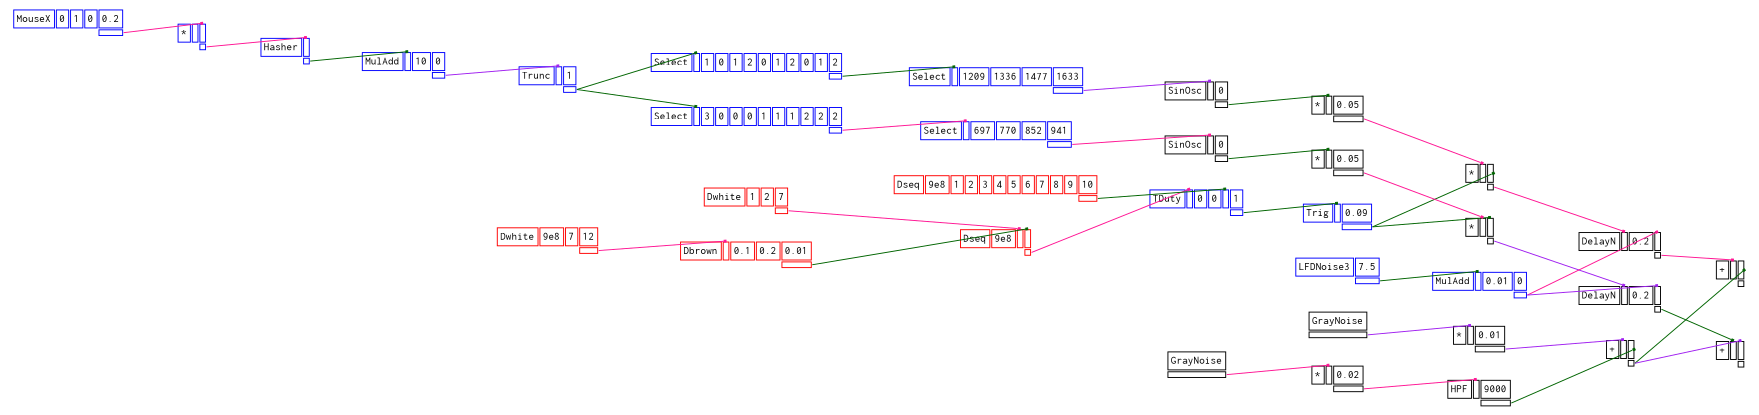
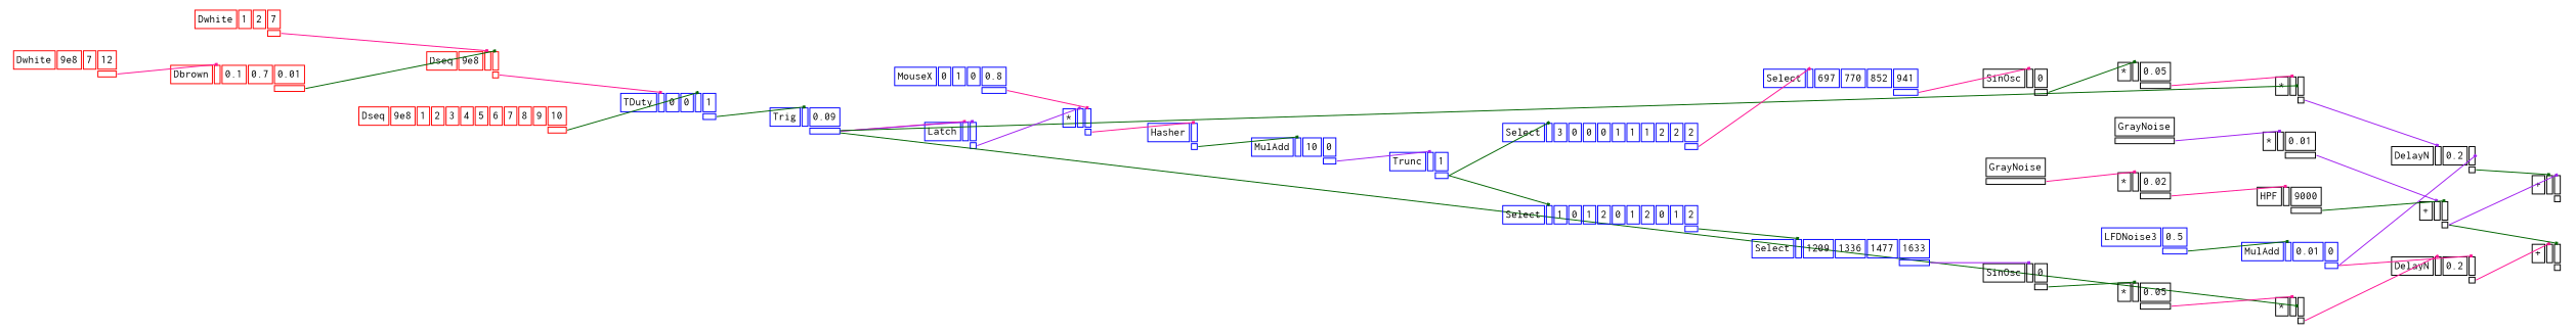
  digraph {
    rankdir=LR
    splines=false
    node [color=black fontname=Courier fontsize=12 shape=plaintext]
    edge [arrowhead=box arrowsize=0.25 color=deeppink headport=i_0 tailport=o_0]
    n1 [color=red label=<<TABLE BORDER="0" CELLBORDER="1"><TR><TD>Dwhite</TD><TD>1</TD><TD>2</TD><TD>7</TD></TR><TR><TD BORDER="0"></TD><TD BORDER="0"></TD><TD BORDER="0"></TD><TD PORT="o_0"></TD></TR></TABLE>>]
    n2 [color=red label=<<TABLE BORDER="0" CELLBORDER="1"><TR><TD>Dseq</TD><TD>9e8</TD><TD PORT="i_1"></TD><TD PORT="i_2"></TD></TR><TR><TD BORDER="0"></TD><TD BORDER="0"></TD><TD BORDER="0"></TD><TD PORT="o_0"></TD></TR></TABLE>>]
    n3 [color=blue label=<<TABLE BORDER="0" CELLBORDER="1"><TR><TD>TDuty</TD><TD PORT="i_0"></TD><TD>0</TD><TD>0</TD><TD PORT="i_3"></TD><TD>1</TD></TR><TR><TD BORDER="0"></TD><TD BORDER="0"></TD><TD BORDER="0"></TD><TD BORDER="0"></TD><TD BORDER="0"></TD><TD PORT="o_0"></TD></TR></TABLE>>]
    n4 [color=red label=<<TABLE BORDER="0" CELLBORDER="1"><TR><TD>Dwhite</TD><TD>9e8</TD><TD>7</TD><TD>12</TD></TR><TR><TD BORDER="0"></TD><TD BORDER="0"></TD><TD BORDER="0"></TD><TD PORT="o_0"></TD></TR></TABLE>>]
-   n5 [color=red label=<<TABLE BORDER="0" CELLBORDER="1"><TR><TD>Dbrown</TD><TD PORT="i_0"></TD><TD>0.1</TD><TD>0.2</TD><TD>0.01</TD></TR><TR><TD BORDER="0"></TD><TD BORDER="0"></TD><TD BORDER="0"></TD><TD BORDER="0"></TD><TD PORT="o_0"></TD></TR></TABLE>>]
+   n5 [color=red label=<<TABLE BORDER="0" CELLBORDER="1"><TR><TD>Dbrown</TD><TD PORT="i_0"></TD><TD>0.1</TD><TD>0.7</TD><TD>0.01</TD></TR><TR><TD BORDER="0"></TD><TD BORDER="0"></TD><TD BORDER="0"></TD><TD BORDER="0"></TD><TD PORT="o_0"></TD></TR></TABLE>>]
    n6 [color=blue label=<<TABLE BORDER="0" CELLBORDER="1"><TR><TD>Trig</TD><TD PORT="i_0"></TD><TD>0.09</TD></TR><TR><TD BORDER="0"></TD><TD BORDER="0"></TD><TD PORT="o_0"></TD></TR></TABLE>>]
    n7 [color=red label=<<TABLE BORDER="0" CELLBORDER="1"><TR><TD>Dseq</TD><TD>9e8</TD><TD>1</TD><TD>2</TD><TD>3</TD><TD>4</TD><TD>5</TD><TD>6</TD><TD>7</TD><TD>8</TD><TD>9</TD><TD>10</TD></TR><TR><TD BORDER="0"></TD><TD BORDER="0"></TD><TD BORDER="0"></TD><TD BORDER="0"></TD><TD BORDER="0"></TD><TD BORDER="0"></TD><TD BORDER="0"></TD><TD BORDER="0"></TD><TD BORDER="0"></TD><TD BORDER="0"></TD><TD BORDER="0"></TD><TD PORT="o_0"></TD></TR></TABLE>>]
+   n8 [color=blue label=<<TABLE BORDER="0" CELLBORDER="1"><TR><TD>Latch</TD><TD PORT="i_0"></TD><TD PORT="i_1"></TD></TR><TR><TD BORDER="0"></TD><TD BORDER="0"></TD><TD PORT="o_0"></TD></TR></TABLE>>]
    n9 [label=<<TABLE BORDER="0" CELLBORDER="1"><TR><TD>*</TD><TD PORT="i_0"></TD><TD PORT="i_1"></TD></TR><TR><TD BORDER="0"></TD><TD BORDER="0"></TD><TD PORT="o_0"></TD></TR></TABLE>>]
    n10 [label=<<TABLE BORDER="0" CELLBORDER="1"><TR><TD>*</TD><TD PORT="i_0"></TD><TD PORT="i_1"></TD></TR><TR><TD BORDER="0"></TD><TD BORDER="0"></TD><TD PORT="o_0"></TD></TR></TABLE>>]
    n11 [color=blue label=<<TABLE BORDER="0" CELLBORDER="1"><TR><TD>*</TD><TD PORT="i_0"></TD><TD PORT="i_1"></TD></TR><TR><TD BORDER="0"></TD><TD BORDER="0"></TD><TD PORT="o_0"></TD></TR></TABLE>>]
    n12 [label=<<TABLE BORDER="0" CELLBORDER="1"><TR><TD>DelayN</TD><TD PORT="i_0"></TD><TD>0.2</TD><TD PORT="i_2"></TD></TR><TR><TD BORDER="0"></TD><TD BORDER="0"></TD><TD BORDER="0"></TD><TD PORT="o_0"></TD></TR></TABLE>>]
    n13 [label=<<TABLE BORDER="0" CELLBORDER="1"><TR><TD>DelayN</TD><TD PORT="i_0"></TD><TD>0.2</TD><TD PORT="i_2"></TD></TR><TR><TD BORDER="0"></TD><TD BORDER="0"></TD><TD BORDER="0"></TD><TD PORT="o_0"></TD></TR></TABLE>>]
    n14 [color=blue label=<<TABLE BORDER="0" CELLBORDER="1"><TR><TD>Hasher</TD><TD PORT="i_0"></TD></TR><TR><TD BORDER="0"></TD><TD PORT="o_0"></TD></TR></TABLE>>]
-   n15 [color=blue label=<<TABLE BORDER="0" CELLBORDER="1"><TR><TD>MouseX</TD><TD>0</TD><TD>1</TD><TD>0</TD><TD>0.2</TD></TR><TR><TD BORDER="0"></TD><TD BORDER="0"></TD><TD BORDER="0"></TD><TD BORDER="0"></TD><TD PORT="o_0"></TD></TR></TABLE>>]
+   n15 [color=blue label=<<TABLE BORDER="0" CELLBORDER="1"><TR><TD>MouseX</TD><TD>0</TD><TD>1</TD><TD>0</TD><TD>0.8</TD></TR><TR><TD BORDER="0"></TD><TD BORDER="0"></TD><TD BORDER="0"></TD><TD BORDER="0"></TD><TD PORT="o_0"></TD></TR></TABLE>>]
    n16 [color=blue label=<<TABLE BORDER="0" CELLBORDER="1"><TR><TD>MulAdd</TD><TD PORT="i_0"></TD><TD>10</TD><TD>0</TD></TR><TR><TD BORDER="0"></TD><TD BORDER="0"></TD><TD BORDER="0"></TD><TD PORT="o_0"></TD></TR></TABLE>>]
    n17 [color=blue label=<<TABLE BORDER="0" CELLBORDER="1"><TR><TD>Trunc</TD><TD PORT="i_0"></TD><TD>1</TD></TR><TR><TD BORDER="0"></TD><TD BORDER="0"></TD><TD PORT="o_0"></TD></TR></TABLE>>]
    n18 [color=blue label=<<TABLE BORDER="0" CELLBORDER="1"><TR><TD>Select</TD><TD PORT="i_0"></TD><TD>1</TD><TD>0</TD><TD>1</TD><TD>2</TD><TD>0</TD><TD>1</TD><TD>2</TD><TD>0</TD><TD>1</TD><TD>2</TD></TR><TR><TD BORDER="0"></TD><TD BORDER="0"></TD><TD BORDER="0"></TD><TD BORDER="0"></TD><TD BORDER="0"></TD><TD BORDER="0"></TD><TD BORDER="0"></TD><TD BORDER="0"></TD><TD BORDER="0"></TD><TD BORDER="0"></TD><TD BORDER="0"></TD><TD PORT="o_0"></TD></TR></TABLE>>]
    n19 [color=blue label=<<TABLE BORDER="0" CELLBORDER="1"><TR><TD>Select</TD><TD PORT="i_0"></TD><TD>3</TD><TD>0</TD><TD>0</TD><TD>0</TD><TD>1</TD><TD>1</TD><TD>1</TD><TD>2</TD><TD>2</TD><TD>2</TD></TR><TR><TD BORDER="0"></TD><TD BORDER="0"></TD><TD BORDER="0"></TD><TD BORDER="0"></TD><TD BORDER="0"></TD><TD BORDER="0"></TD><TD BORDER="0"></TD><TD BORDER="0"></TD><TD BORDER="0"></TD><TD BORDER="0"></TD><TD BORDER="0"></TD><TD PORT="o_0"></TD></TR></TABLE>>]
    n20 [color=blue label=<<TABLE BORDER="0" CELLBORDER="1"><TR><TD>Select</TD><TD PORT="i_0"></TD><TD>1209</TD><TD>1336</TD><TD>1477</TD><TD>1633</TD></TR><TR><TD BORDER="0"></TD><TD BORDER="0"></TD><TD BORDER="0"></TD><TD BORDER="0"></TD><TD BORDER="0"></TD><TD PORT="o_0"></TD></TR></TABLE>>]
    n21 [color=blue label=<<TABLE BORDER="0" CELLBORDER="1"><TR><TD>Select</TD><TD PORT="i_0"></TD><TD>697</TD><TD>770</TD><TD>852</TD><TD>941</TD></TR><TR><TD BORDER="0"></TD><TD BORDER="0"></TD><TD BORDER="0"></TD><TD BORDER="0"></TD><TD BORDER="0"></TD><TD PORT="o_0"></TD></TR></TABLE>>]
    n22 [label=<<TABLE BORDER="0" CELLBORDER="1"><TR><TD>SinOsc</TD><TD PORT="i_0"></TD><TD>0</TD></TR><TR><TD BORDER="0"></TD><TD BORDER="0"></TD><TD PORT="o_0"></TD></TR></TABLE>>]
    n23 [label=<<TABLE BORDER="0" CELLBORDER="1"><TR><TD>*</TD><TD PORT="i_0"></TD><TD>0.05</TD></TR><TR><TD BORDER="0"></TD><TD BORDER="0"></TD><TD PORT="o_0"></TD></TR></TABLE>>]
    n24 [label=<<TABLE BORDER="0" CELLBORDER="1"><TR><TD>+</TD><TD PORT="i_0"></TD><TD PORT="i_1"></TD></TR><TR><TD BORDER="0"></TD><TD BORDER="0"></TD><TD PORT="o_0"></TD></TR></TABLE>>]
-   n25 [color=blue label=<<TABLE BORDER="0" CELLBORDER="1"><TR><TD>LFDNoise3</TD><TD>7.5</TD></TR><TR><TD BORDER="0"></TD><TD PORT="o_0"></TD></TR></TABLE>>]
+   n25 [color=blue label=<<TABLE BORDER="0" CELLBORDER="1"><TR><TD>LFDNoise3</TD><TD>0.5</TD></TR><TR><TD BORDER="0"></TD><TD PORT="o_0"></TD></TR></TABLE>>]
    n26 [color=blue label=<<TABLE BORDER="0" CELLBORDER="1"><TR><TD>MulAdd</TD><TD PORT="i_0"></TD><TD>0.01</TD><TD>0</TD></TR><TR><TD BORDER="0"></TD><TD BORDER="0"></TD><TD BORDER="0"></TD><TD PORT="o_0"></TD></TR></TABLE>>]
    n27 [label=<<TABLE BORDER="0" CELLBORDER="1"><TR><TD>+</TD><TD PORT="i_0"></TD><TD PORT="i_1"></TD></TR><TR><TD BORDER="0"></TD><TD BORDER="0"></TD><TD PORT="o_0"></TD></TR></TABLE>>]
    n28 [label=<<TABLE BORDER="0" CELLBORDER="1"><TR><TD>GrayNoise</TD></TR><TR><TD PORT="o_0"></TD></TR></TABLE>>]
    n29 [label=<<TABLE BORDER="0" CELLBORDER="1"><TR><TD>*</TD><TD PORT="i_0"></TD><TD>0.01</TD></TR><TR><TD BORDER="0"></TD><TD BORDER="0"></TD><TD PORT="o_0"></TD></TR></TABLE>>]
    n30 [label=<<TABLE BORDER="0" CELLBORDER="1"><TR><TD>+</TD><TD PORT="i_0"></TD><TD PORT="i_1"></TD></TR><TR><TD BORDER="0"></TD><TD BORDER="0"></TD><TD PORT="o_0"></TD></TR></TABLE>>]
    n31 [label=<<TABLE BORDER="0" CELLBORDER="1"><TR><TD>GrayNoise</TD></TR><TR><TD PORT="o_0"></TD></TR></TABLE>>]
    n32 [label=<<TABLE BORDER="0" CELLBORDER="1"><TR><TD>*</TD><TD PORT="i_0"></TD><TD>0.02</TD></TR><TR><TD BORDER="0"></TD><TD BORDER="0"></TD><TD PORT="o_0"></TD></TR></TABLE>>]
    n33 [label=<<TABLE BORDER="0" CELLBORDER="1"><TR><TD>HPF</TD><TD PORT="i_0"></TD><TD>9000</TD></TR><TR><TD BORDER="0"></TD><TD BORDER="0"></TD><TD PORT="o_0"></TD></TR></TABLE>>]
    n34 [label=<<TABLE BORDER="0" CELLBORDER="1"><TR><TD>SinOsc</TD><TD PORT="i_0"></TD><TD>0</TD></TR><TR><TD BORDER="0"></TD><TD BORDER="0"></TD><TD PORT="o_0"></TD></TR></TABLE>>]
    n35 [label=<<TABLE BORDER="0" CELLBORDER="1"><TR><TD>*</TD><TD PORT="i_0"></TD><TD>0.05</TD></TR><TR><TD BORDER="0"></TD><TD BORDER="0"></TD><TD PORT="o_0"></TD></TR></TABLE>>]
    n1 -> n2 [headport=i_1]
    n2 -> n3
    n3 -> n6 [color=darkgreen]
    n4 -> n5
    n5 -> n2 [color=darkgreen headport=i_2]
+   n6 -> n8
+   n6 -> n8 [color=purple headport=i_1]
    n6 -> n9 [color=darkgreen headport=i_1]
    n6 -> n10 [color=darkgreen headport=i_1]
    n7 -> n3 [color=darkgreen headport=i_3]
+   n8 -> n11 [color=purple]
    n9 -> n12
    n10 -> n13 [color=purple]
    n11 -> n14
    n12 -> n24
    n13 -> n27 [color=darkgreen]
    n14 -> n16 [color=darkgreen]
    n15 -> n11 [headport=i_1]
    n16 -> n17 [color=purple]
    n17 -> n18 [color=darkgreen]
    n17 -> n19 [color=darkgreen]
    n18 -> n20 [color=darkgreen]
    n19 -> n21
    n20 -> n22 [color=purple]
    n21 -> n34
    n22 -> n23 [color=darkgreen]
    n23 -> n9
    n25 -> n26 [color=darkgreen]
    n26 -> n12 [headport=i_2]
    n26 -> n13 [color=purple headport=i_2]
    n28 -> n29 [color=purple]
    n29 -> n30 [color=purple]
    n30 -> n24 [color=darkgreen headport=i_1]
    n30 -> n27 [color=purple headport=i_1]
    n31 -> n32
    n32 -> n33
    n33 -> n30 [color=darkgreen headport=i_1]
    n34 -> n35 [color=darkgreen]
    n35 -> n10
  }
